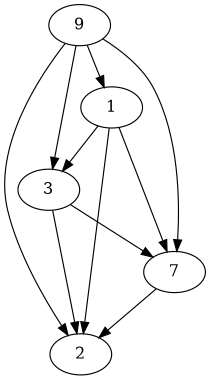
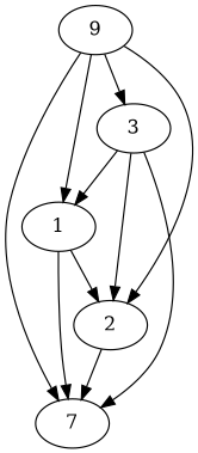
  digraph {
    edge [Weight=24]
    n1 [Weight=40 label=9]
    1 [Weight=24]
    2 [Weight=56]
    3 [Weight=78]
    n5 [Weight=99 label=7]
    n1 -> 1 [Weight=123]
    n1 -> 2 [Weight=23]
    n1 -> 3 [Weight=12]
    n1 -> n5 [Weight=14]
    1 -> 2 [Weight=64]
-   1 -> 3 [Weight=32]
+   3 -> 1 [Weight=32]
    1 -> n5
-   n5 -> 2
+   2 -> n5
    3 -> 2 [Weight=56]
    3 -> n5 [Weight=35]
  }
